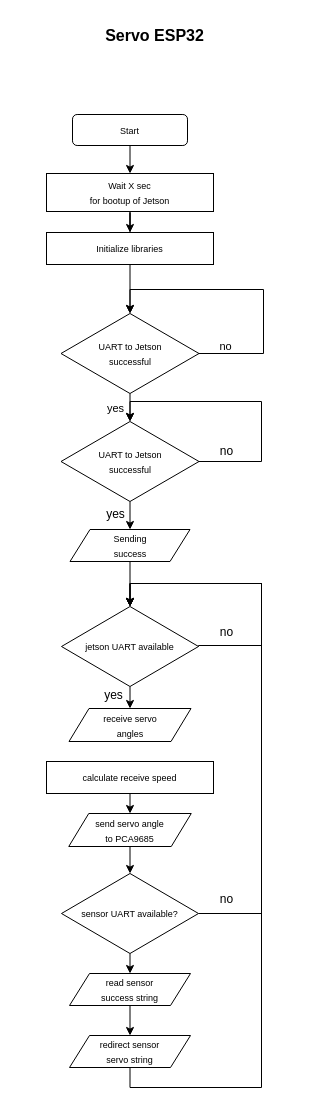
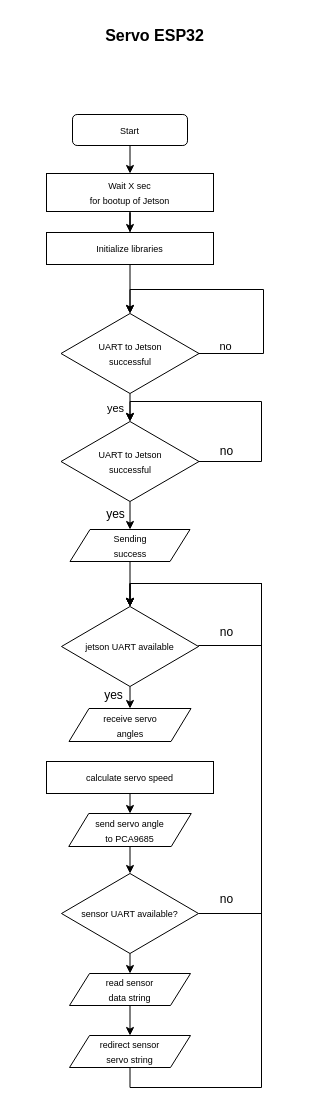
  <mxCell id="0" />
  <mxCell id="1" parent="0" />
  <mxCell id="2" value="&lt;b&gt;&lt;font style=&quot;font-size: 16px;&quot;&gt;Servo ESP32&lt;/font&gt;&lt;/b&gt;" style="text;html=1;align=center;verticalAlign=middle;whiteSpace=wrap;rounded=0;" vertex="1" parent="1"><mxGeometry x="20" y="20" width="269" height="30" as="geometry" /></mxCell>
  <mxCell id="3" style="edgeStyle=orthogonalEdgeStyle;rounded=0;orthogonalLoop=1;jettySize=auto;html=1;exitX=0.5;exitY=1;exitDx=0;exitDy=0;entryX=0.5;entryY=0;entryDx=0;entryDy=0;" edge="1" parent="1" source="4" target="6"><mxGeometry relative="1" as="geometry" /></mxCell>
  <mxCell id="4" value="&lt;font style=&quot;font-size: 9px;&quot;&gt;Start&lt;/font&gt;" style="rounded=1;whiteSpace=wrap;html=1;" vertex="1" parent="1"><mxGeometry x="72" y="114" width="115" height="31" as="geometry" /></mxCell>
  <mxCell id="5" style="edgeStyle=orthogonalEdgeStyle;rounded=0;orthogonalLoop=1;jettySize=auto;html=1;exitX=0.5;exitY=1;exitDx=0;exitDy=0;" edge="1" parent="1" source="6" target="8"><mxGeometry relative="1" as="geometry" /></mxCell>
  <mxCell id="6" value="&lt;div&gt;&lt;font style=&quot;font-size: 9px;&quot;&gt;Wait X sec&lt;/font&gt;&lt;/div&gt;&lt;div&gt;&lt;font style=&quot;font-size: 9px;&quot;&gt;for bootup of Jetson&lt;br&gt;&lt;/font&gt;&lt;/div&gt;" style="rounded=0;whiteSpace=wrap;html=1;" vertex="1" parent="1"><mxGeometry x="46" y="173" width="167" height="38" as="geometry" /></mxCell>
  <mxCell id="7" style="edgeStyle=orthogonalEdgeStyle;rounded=0;orthogonalLoop=1;jettySize=auto;html=1;exitX=0.5;exitY=1;exitDx=0;exitDy=0;entryX=0.5;entryY=0;entryDx=0;entryDy=0;" edge="1" parent="1" source="8" target="11"><mxGeometry relative="1" as="geometry" /></mxCell>
  <mxCell id="8" value="&lt;font style=&quot;font-size: 9px;&quot;&gt;Initialize libraries&lt;/font&gt;" style="rounded=0;whiteSpace=wrap;html=1;" vertex="1" parent="1"><mxGeometry x="46" y="232" width="167" height="32" as="geometry" /></mxCell>
  <mxCell id="9" style="edgeStyle=orthogonalEdgeStyle;rounded=0;orthogonalLoop=1;jettySize=auto;html=1;exitX=0.5;exitY=1;exitDx=0;exitDy=0;entryX=0.5;entryY=0;entryDx=0;entryDy=0;" edge="1" parent="1" source="11" target="15"><mxGeometry relative="1" as="geometry" /></mxCell>
  <mxCell id="10" value="yes" style="edgeLabel;html=1;align=center;verticalAlign=middle;resizable=0;points=[];" vertex="1" connectable="0" parent="9"><mxGeometry x="-0.132" y="1" relative="1" as="geometry"><mxPoint x="-16" y="2" as="offset" /></mxGeometry></mxCell>
  <mxCell id="11" value="&lt;div&gt;&lt;font style=&quot;font-size: 9px;&quot;&gt;UART to Jetson&lt;/font&gt;&lt;/div&gt;&lt;div&gt;&lt;font style=&quot;font-size: 9px;&quot;&gt;successful&lt;br&gt;&lt;/font&gt;&lt;/div&gt;" style="rhombus;whiteSpace=wrap;html=1;" vertex="1" parent="1"><mxGeometry x="60.5" y="313" width="138" height="80" as="geometry" /></mxCell>
  <mxCell id="12" style="edgeStyle=orthogonalEdgeStyle;rounded=0;orthogonalLoop=1;jettySize=auto;html=1;exitX=1;exitY=0.5;exitDx=0;exitDy=0;entryX=0.5;entryY=0;entryDx=0;entryDy=0;" edge="1" parent="1" source="11" target="11"><mxGeometry relative="1" as="geometry"><Array as="points"><mxPoint x="263" y="353" /><mxPoint x="263" y="289" /><mxPoint x="130" y="289" /></Array></mxGeometry></mxCell>
  <mxCell id="13" value="no" style="edgeLabel;html=1;align=center;verticalAlign=middle;resizable=0;points=[];" vertex="1" connectable="0" parent="12"><mxGeometry x="-0.819" y="-2" relative="1" as="geometry"><mxPoint y="-10" as="offset" /></mxGeometry></mxCell>
  <mxCell id="14" style="edgeStyle=orthogonalEdgeStyle;rounded=0;orthogonalLoop=1;jettySize=auto;html=1;exitX=0.5;exitY=1;exitDx=0;exitDy=0;entryX=0.5;entryY=0;entryDx=0;entryDy=0;" edge="1" parent="1" source="15" target="19"><mxGeometry relative="1" as="geometry" /></mxCell>
  <mxCell id="15" value="&lt;div&gt;&lt;font style=&quot;font-size: 9px;&quot;&gt;UART to Jetson&lt;/font&gt;&lt;/div&gt;&lt;div&gt;&lt;font style=&quot;font-size: 9px;&quot;&gt;successful&lt;br&gt;&lt;/font&gt;&lt;/div&gt;" style="rhombus;whiteSpace=wrap;html=1;" vertex="1" parent="1"><mxGeometry x="60.5" y="421" width="138" height="80" as="geometry" /></mxCell>
  <mxCell id="16" style="edgeStyle=orthogonalEdgeStyle;rounded=0;orthogonalLoop=1;jettySize=auto;html=1;exitX=1;exitY=0.5;exitDx=0;exitDy=0;entryX=0.5;entryY=0;entryDx=0;entryDy=0;" edge="1" parent="1" source="15" target="15"><mxGeometry relative="1" as="geometry"><Array as="points"><mxPoint x="261" y="461" /><mxPoint x="261" y="401" /><mxPoint x="130" y="401" /></Array></mxGeometry></mxCell>
  <mxCell id="17" value="no" style="text;html=1;align=center;verticalAlign=middle;resizable=0;points=[];autosize=1;strokeColor=none;fillColor=none;" vertex="1" parent="1"><mxGeometry x="210" y="438" width="32" height="26" as="geometry" /></mxCell>
  <mxCell id="18" style="edgeStyle=orthogonalEdgeStyle;rounded=0;orthogonalLoop=1;jettySize=auto;html=1;exitX=0.5;exitY=1;exitDx=0;exitDy=0;entryX=0.5;entryY=0;entryDx=0;entryDy=0;" edge="1" parent="1" source="19" target="27"><mxGeometry relative="1" as="geometry" /></mxCell>
  <mxCell id="19" value="&lt;div&gt;&lt;font style=&quot;font-size: 9px;&quot;&gt;Sending&lt;/font&gt;&lt;/div&gt;&lt;div&gt;&lt;font style=&quot;font-size: 9px;&quot;&gt;success&lt;br&gt;&lt;/font&gt;&lt;/div&gt;" style="shape=parallelogram;perimeter=parallelogramPerimeter;whiteSpace=wrap;html=1;fixedSize=1;" vertex="1" parent="1"><mxGeometry x="69.5" y="529" width="120" height="32" as="geometry" /></mxCell>
  <mxCell id="20" value="yes" style="text;html=1;align=center;verticalAlign=middle;resizable=0;points=[];autosize=1;strokeColor=none;fillColor=none;" vertex="1" parent="1"><mxGeometry x="96" y="501" width="37" height="26" as="geometry" /></mxCell>
  <mxCell id="21" style="edgeStyle=orthogonalEdgeStyle;rounded=0;orthogonalLoop=1;jettySize=auto;html=1;exitX=1;exitY=0.5;exitDx=0;exitDy=0;entryX=0.5;entryY=0;entryDx=0;entryDy=0;" edge="1" parent="1" source="23" target="27"><mxGeometry relative="1" as="geometry"><Array as="points"><mxPoint x="261" y="913" /><mxPoint x="261" y="583" /><mxPoint x="130" y="583" /></Array></mxGeometry></mxCell>
  <mxCell id="22" style="edgeStyle=orthogonalEdgeStyle;rounded=0;orthogonalLoop=1;jettySize=auto;html=1;exitX=0.5;exitY=1;exitDx=0;exitDy=0;entryX=0.5;entryY=0;entryDx=0;entryDy=0;" edge="1" parent="1" source="23" target="25"><mxGeometry relative="1" as="geometry" /></mxCell>
  <mxCell id="23" value="&lt;font style=&quot;font-size: 9px;&quot;&gt;sensor UART available?&lt;/font&gt;" style="rhombus;whiteSpace=wrap;html=1;" vertex="1" parent="1"><mxGeometry x="61" y="873" width="137" height="80" as="geometry" /></mxCell>
  <mxCell id="24" style="edgeStyle=orthogonalEdgeStyle;rounded=0;orthogonalLoop=1;jettySize=auto;html=1;exitX=0.5;exitY=1;exitDx=0;exitDy=0;entryX=0.5;entryY=0;entryDx=0;entryDy=0;" edge="1" parent="1" source="25" target="31"><mxGeometry relative="1" as="geometry" /></mxCell>
- <mxCell id="25" value="&lt;div&gt;&lt;font style=&quot;font-size: 9px;&quot;&gt;read sensor&lt;/font&gt;&lt;/div&gt;&lt;div&gt;&lt;font style=&quot;font-size: 9px;&quot;&gt;success string&lt;br&gt;&lt;/font&gt;&lt;/div&gt;" style="shape=parallelogram;perimeter=parallelogramPerimeter;whiteSpace=wrap;html=1;fixedSize=1;" vertex="1" parent="1"><mxGeometry x="69" y="973" width="121" height="32" as="geometry" /></mxCell>
+ <mxCell id="25" value="&lt;div&gt;&lt;font style=&quot;font-size: 9px;&quot;&gt;read sensor&lt;/font&gt;&lt;/div&gt;&lt;div&gt;&lt;font style=&quot;font-size: 9px;&quot;&gt;data string&lt;br&gt;&lt;/font&gt;&lt;/div&gt;" style="shape=parallelogram;perimeter=parallelogramPerimeter;whiteSpace=wrap;html=1;fixedSize=1;" vertex="1" parent="1"><mxGeometry x="69" y="973" width="121" height="32" as="geometry" /></mxCell>
  <mxCell id="26" style="edgeStyle=orthogonalEdgeStyle;rounded=0;orthogonalLoop=1;jettySize=auto;html=1;exitX=0.5;exitY=1;exitDx=0;exitDy=0;entryX=0.5;entryY=0;entryDx=0;entryDy=0;" edge="1" parent="1" source="27" target="32"><mxGeometry relative="1" as="geometry" /></mxCell>
  <mxCell id="27" value="&lt;font style=&quot;font-size: 9px;&quot;&gt;jetson UART available&lt;/font&gt;" style="rhombus;whiteSpace=wrap;html=1;" vertex="1" parent="1"><mxGeometry x="61" y="606" width="137" height="80" as="geometry" /></mxCell>
  <mxCell id="28" style="edgeStyle=orthogonalEdgeStyle;rounded=0;orthogonalLoop=1;jettySize=auto;html=1;exitX=1;exitY=0.5;exitDx=0;exitDy=0;entryX=0.5;entryY=0;entryDx=0;entryDy=0;" edge="1" parent="1" source="27" target="27"><mxGeometry relative="1" as="geometry"><Array as="points"><mxPoint x="261" y="645" /><mxPoint x="261" y="583" /><mxPoint x="129" y="583" /></Array></mxGeometry></mxCell>
  <mxCell id="29" value="no" style="text;html=1;align=center;verticalAlign=middle;resizable=0;points=[];autosize=1;strokeColor=none;fillColor=none;" vertex="1" parent="1"><mxGeometry x="210" y="619" width="32" height="26" as="geometry" /></mxCell>
  <mxCell id="30" style="edgeStyle=orthogonalEdgeStyle;rounded=0;orthogonalLoop=1;jettySize=auto;html=1;exitX=0.5;exitY=1;exitDx=0;exitDy=0;entryX=0.5;entryY=0;entryDx=0;entryDy=0;" edge="1" parent="1" source="31" target="27"><mxGeometry relative="1" as="geometry"><Array as="points"><mxPoint x="130" y="1087" /><mxPoint x="261" y="1087" /><mxPoint x="261" y="583" /><mxPoint x="130" y="583" /></Array></mxGeometry></mxCell>
  <mxCell id="31" value="&lt;div&gt;&lt;font style=&quot;font-size: 9px;&quot;&gt;redirect sensor&lt;/font&gt;&lt;/div&gt;&lt;div&gt;&lt;font style=&quot;font-size: 9px;&quot;&gt;servo string&lt;br&gt;&lt;/font&gt;&lt;/div&gt;" style="shape=parallelogram;perimeter=parallelogramPerimeter;whiteSpace=wrap;html=1;fixedSize=1;" vertex="1" parent="1"><mxGeometry x="69" y="1035" width="121" height="32" as="geometry" /></mxCell>
  <mxCell id="32" value="&lt;div&gt;&lt;font style=&quot;font-size: 9px;&quot;&gt;receive servo&lt;/font&gt;&lt;/div&gt;&lt;div&gt;&lt;font style=&quot;font-size: 9px;&quot;&gt;angles&lt;br&gt;&lt;/font&gt;&lt;/div&gt;" style="shape=parallelogram;perimeter=parallelogramPerimeter;whiteSpace=wrap;html=1;fixedSize=1;" vertex="1" parent="1"><mxGeometry x="68.5" y="708" width="122" height="33" as="geometry" /></mxCell>
  <mxCell id="33" value="yes" style="text;html=1;align=center;verticalAlign=middle;resizable=0;points=[];autosize=1;strokeColor=none;fillColor=none;" vertex="1" parent="1"><mxGeometry x="94" y="682" width="37" height="26" as="geometry" /></mxCell>
  <mxCell id="34" style="edgeStyle=orthogonalEdgeStyle;rounded=0;orthogonalLoop=1;jettySize=auto;html=1;exitX=0.5;exitY=1;exitDx=0;exitDy=0;entryX=0.5;entryY=0;entryDx=0;entryDy=0;" edge="1" parent="1" source="35" target="37"><mxGeometry relative="1" as="geometry" /></mxCell>
- <mxCell id="35" value="&lt;font style=&quot;font-size: 9px;&quot;&gt;calculate receive speed&lt;/font&gt;" style="rounded=0;whiteSpace=wrap;html=1;" vertex="1" parent="1"><mxGeometry x="46" y="761" width="167" height="32" as="geometry" /></mxCell>
+ <mxCell id="35" value="&lt;font style=&quot;font-size: 9px;&quot;&gt;calculate servo speed&lt;/font&gt;" style="rounded=0;whiteSpace=wrap;html=1;" vertex="1" parent="1"><mxGeometry x="46" y="761" width="167" height="32" as="geometry" /></mxCell>
  <mxCell id="36" style="edgeStyle=orthogonalEdgeStyle;rounded=0;orthogonalLoop=1;jettySize=auto;html=1;exitX=0.5;exitY=1;exitDx=0;exitDy=0;entryX=0.5;entryY=0;entryDx=0;entryDy=0;" edge="1" parent="1" source="37" target="23"><mxGeometry relative="1" as="geometry" /></mxCell>
  <mxCell id="37" value="&lt;div&gt;&lt;font style=&quot;font-size: 9px;&quot;&gt;send servo angle&lt;/font&gt;&lt;/div&gt;&lt;div&gt;&lt;font style=&quot;font-size: 9px;&quot;&gt;to PCA9685&lt;br&gt;&lt;/font&gt;&lt;/div&gt;" style="shape=parallelogram;perimeter=parallelogramPerimeter;whiteSpace=wrap;html=1;fixedSize=1;" vertex="1" parent="1"><mxGeometry x="68.25" y="813" width="122.5" height="33" as="geometry" /></mxCell>
  <mxCell id="38" value="no" style="text;html=1;align=center;verticalAlign=middle;resizable=0;points=[];autosize=1;strokeColor=none;fillColor=none;" vertex="1" parent="1"><mxGeometry x="210" y="886" width="32" height="26" as="geometry" /></mxCell>
